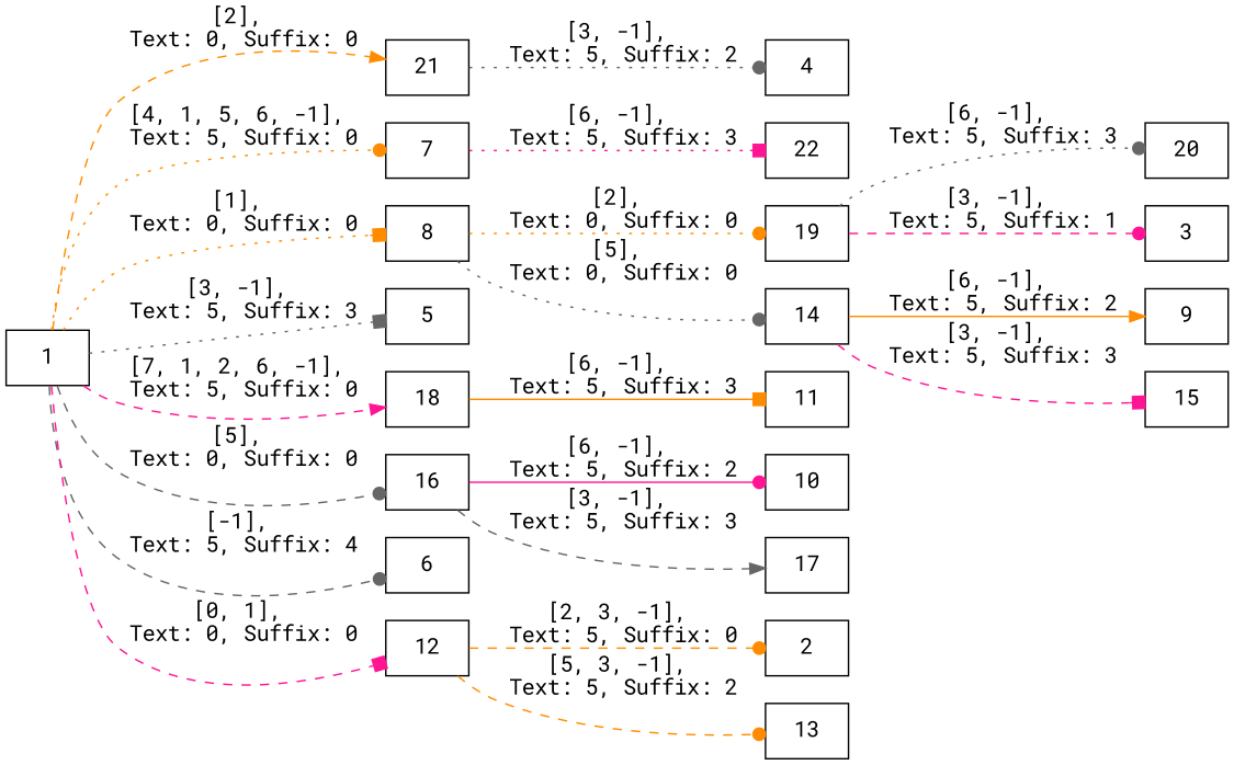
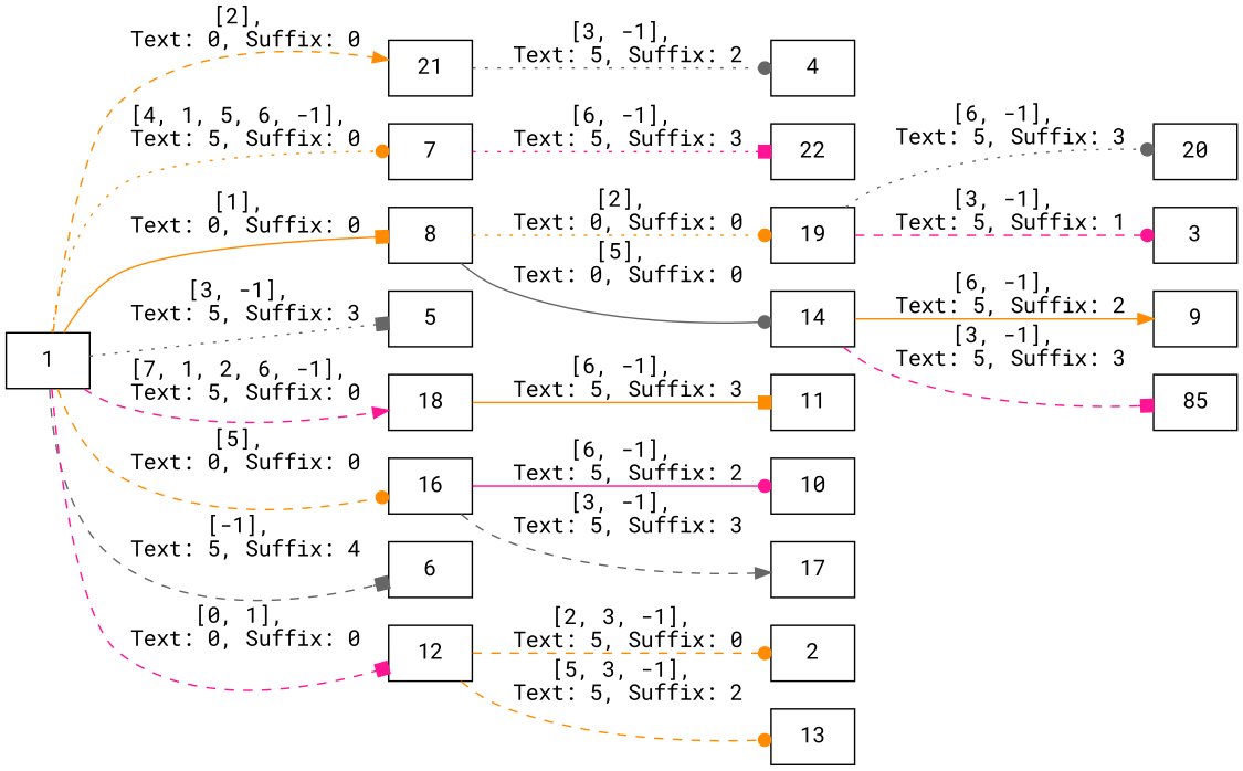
  digraph {
    fontname="Roboto Mono"
    rankdir=LR
    node [fontname="Roboto Mono" shape=box]
    edge [arrowhead=dot color=darkorange fontname="Roboto Mono" style=dashed]
    1
    21
    7
    8
    5
    18
    16
    6
    12
    4
    22
    19
    14
    11
    10
    17
    2
    13
    20
    3
    9
-   15
+   15 [label=85]
    1 -> 21 [arrowhead=normal label="[2],\n Text: 0, Suffix: 0"]
    1 -> 7 [label="[4, 1, 5, 6, -1],\n Text: 5, Suffix: 0" style=dotted]
-   1 -> 8 [arrowhead=box label="[1],\n Text: 0, Suffix: 0" style=dotted]
+   1 -> 8 [arrowhead=box label="[1],\n Text: 0, Suffix: 0" style=solid]
    1 -> 5 [arrowhead=box color=gray40 label="[3, -1],\n Text: 5, Suffix: 3" style=dotted]
    1 -> 18 [arrowhead=normal color=deeppink label="[7, 1, 2, 6, -1],\n Text: 5, Suffix: 0"]
-   1 -> 16 [color=gray40 label="[5],\n Text: 0, Suffix: 0"]
-   1 -> 6 [color=gray40 label="[-1],\n Text: 5, Suffix: 4"]
+   1 -> 16 [label="[5],\n Text: 0, Suffix: 0"]
+   1 -> 6 [arrowhead=box color=gray40 label="[-1],\n Text: 5, Suffix: 4"]
    1 -> 12 [arrowhead=box color=deeppink label="[0, 1],\n Text: 0, Suffix: 0"]
    21 -> 4 [color=gray40 label="[3, -1],\n Text: 5, Suffix: 2" style=dotted]
    7 -> 22 [arrowhead=box color=deeppink label="[6, -1],\n Text: 5, Suffix: 3" style=dotted]
    8 -> 19 [label="[2],\n Text: 0, Suffix: 0" style=dotted]
-   8 -> 14 [color=gray40 label="[5],\n Text: 0, Suffix: 0" style=dotted]
+   8 -> 14 [color=gray40 label="[5],\n Text: 0, Suffix: 0" style=solid]
    18 -> 11 [arrowhead=box label="[6, -1],\n Text: 5, Suffix: 3" style=solid]
    16 -> 10 [color=deeppink label="[6, -1],\n Text: 5, Suffix: 2" style=solid]
    16 -> 17 [arrowhead=normal color=gray40 label="[3, -1],\n Text: 5, Suffix: 3"]
    12 -> 2 [label="[2, 3, -1],\n Text: 5, Suffix: 0"]
    12 -> 13 [label="[5, 3, -1],\n Text: 5, Suffix: 2"]
    19 -> 20 [color=gray40 label="[6, -1],\n Text: 5, Suffix: 3" style=dotted]
    19 -> 3 [color=deeppink label="[3, -1],\n Text: 5, Suffix: 1"]
    14 -> 9 [arrowhead=normal label="[6, -1],\n Text: 5, Suffix: 2" style=solid]
    14 -> 15 [arrowhead=box color=deeppink label="[3, -1],\n Text: 5, Suffix: 3"]
  }
